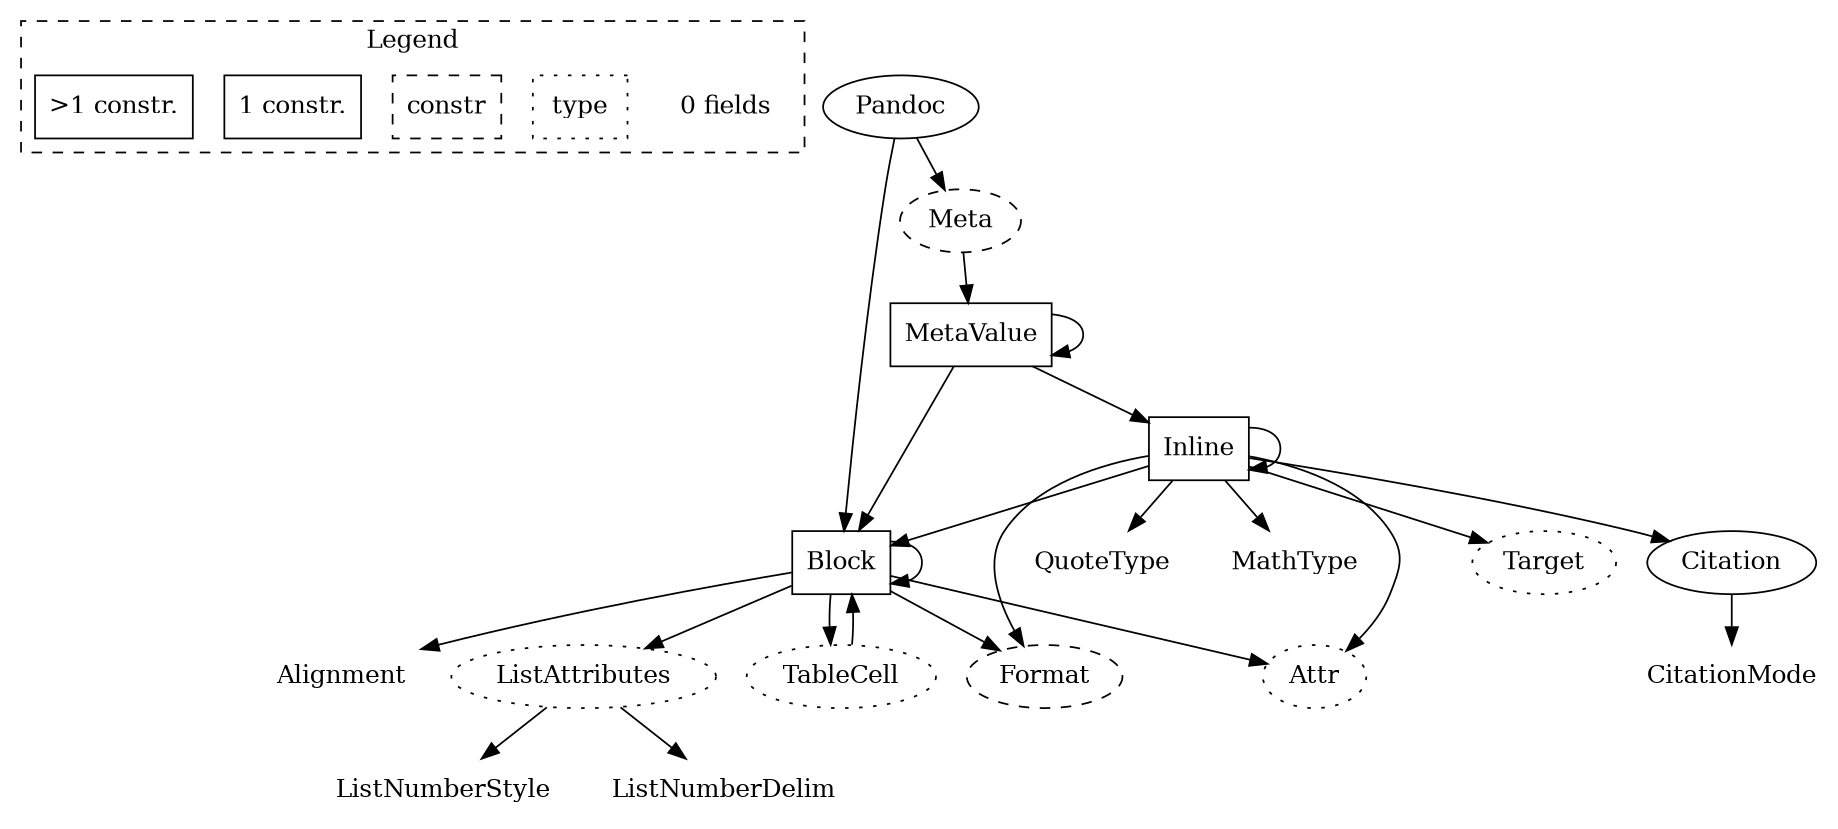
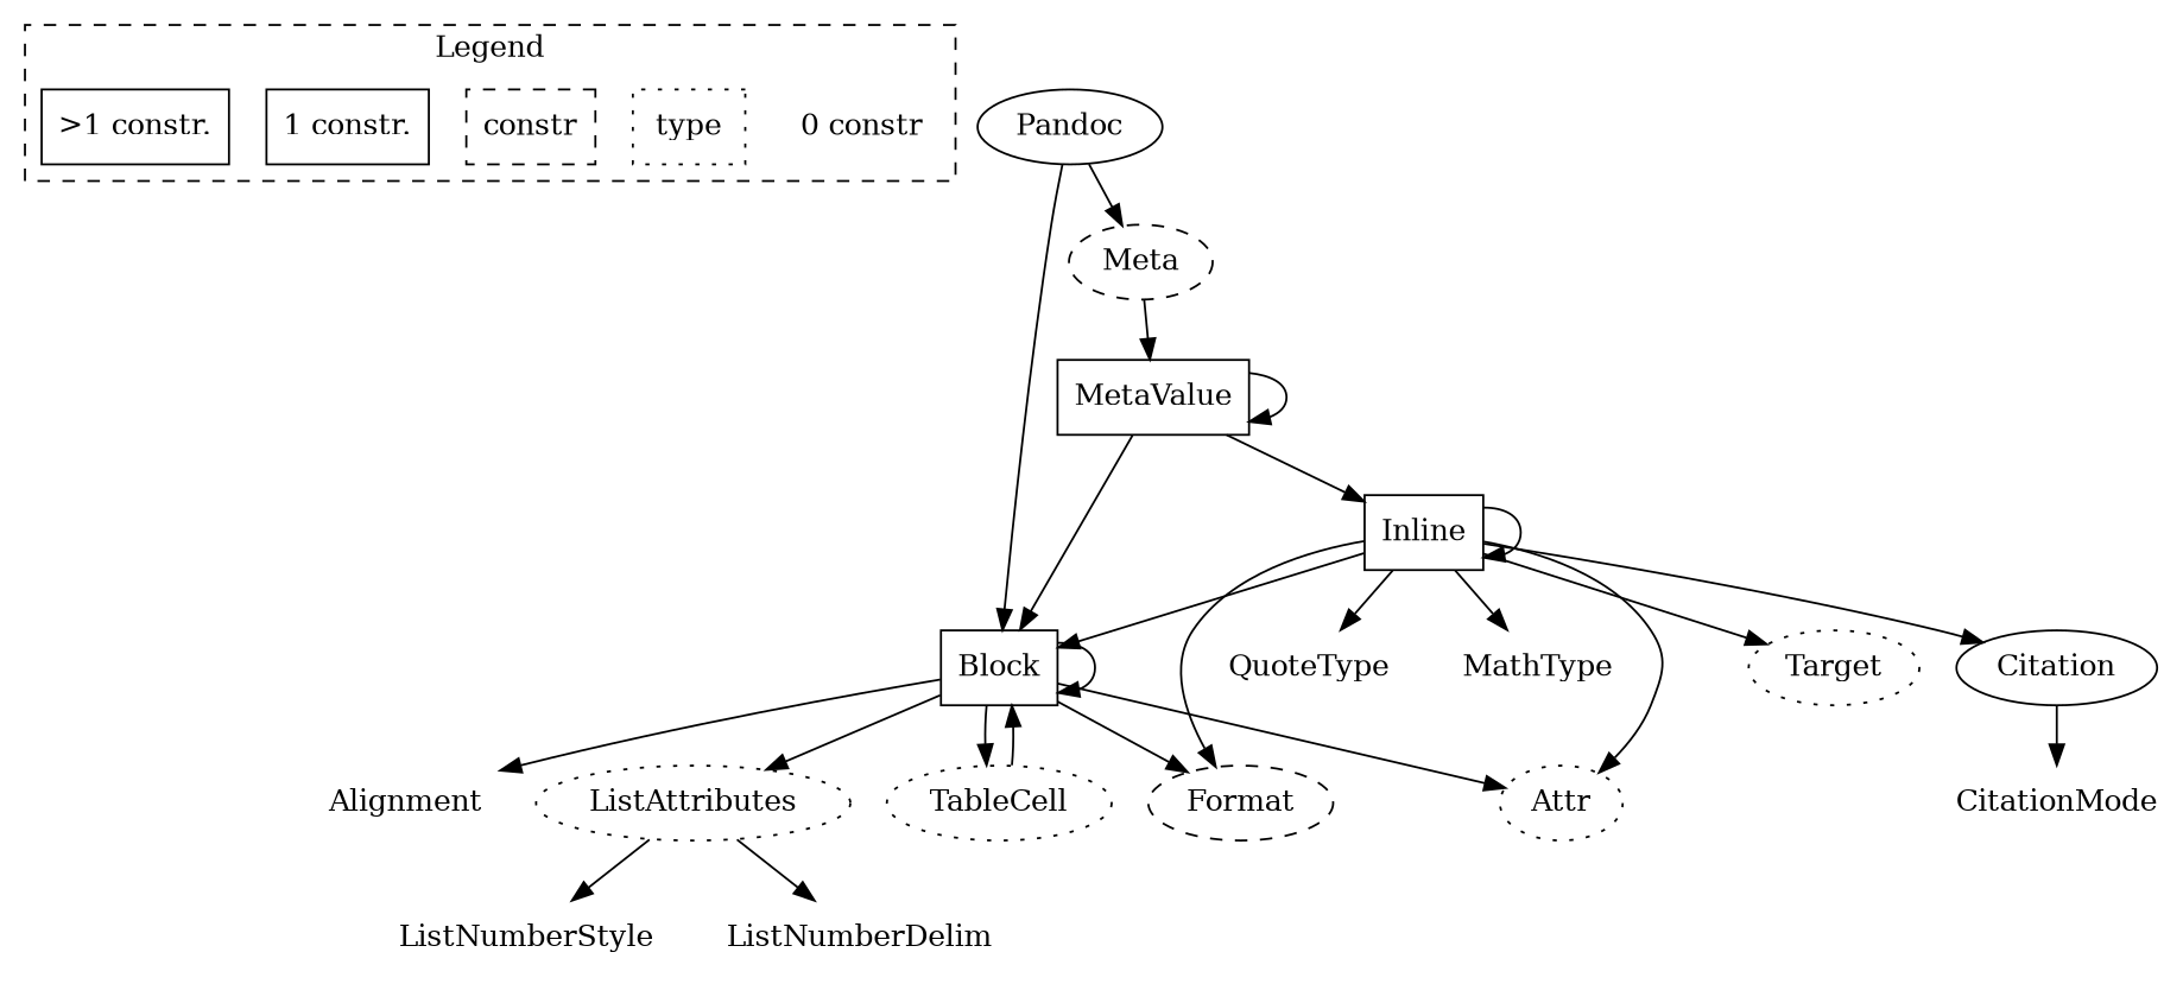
  digraph {
    compound=true
    ranksep=0.4
    node [shape=oval]
-   n1 [label="0 fields" shape=none]
+   n1 [label="0 constr" shape=none]
    type [shape=box style=dotted]
    n3 [label=constr shape=box style=dashed]
    n4 [label="1 constr." shape=box style=solid]
    n5 [label=">1 constr." shape=box style=solid]
    Alignment [shape=none]
    ListNumberStyle [shape=none]
    ListNumberDelim [shape=none]
    QuoteType [shape=none]
    MathType [shape=none]
    CitationMode [shape=none]
    Meta [style=dashed]
    MetaValue [shape=box style=solid]
    Block [shape=box style=solid]
    Inline [shape=box style=solid]
    Format [style=dashed]
    ListAttributes [style=dotted]
    Attr [style=dotted]
    TableCell [style=dotted]
    Target [style=dotted]
    Citation [style=solid]
    Pandoc [style=solid]
    subgraph cluster_1 {
      label=Legend
      style=dashed
      n1
      type
      n3
      n4
      n5
    }
    Meta -> MetaValue
    MetaValue -> MetaValue
    MetaValue -> Block
    MetaValue -> Inline
    Block -> Alignment
    Block -> Block
    Block -> Format
    Block -> ListAttributes
    Block -> Attr
    Block -> TableCell
    Inline -> QuoteType
    Inline -> MathType
    Inline -> Block
    Inline -> Inline
    Inline -> Format
    Inline -> Attr
    Inline -> Target
    Inline -> Citation
    ListAttributes -> ListNumberStyle
    ListAttributes -> ListNumberDelim
    TableCell -> Block
    Citation -> CitationMode
    Pandoc -> Meta
    Pandoc -> Block
  }
